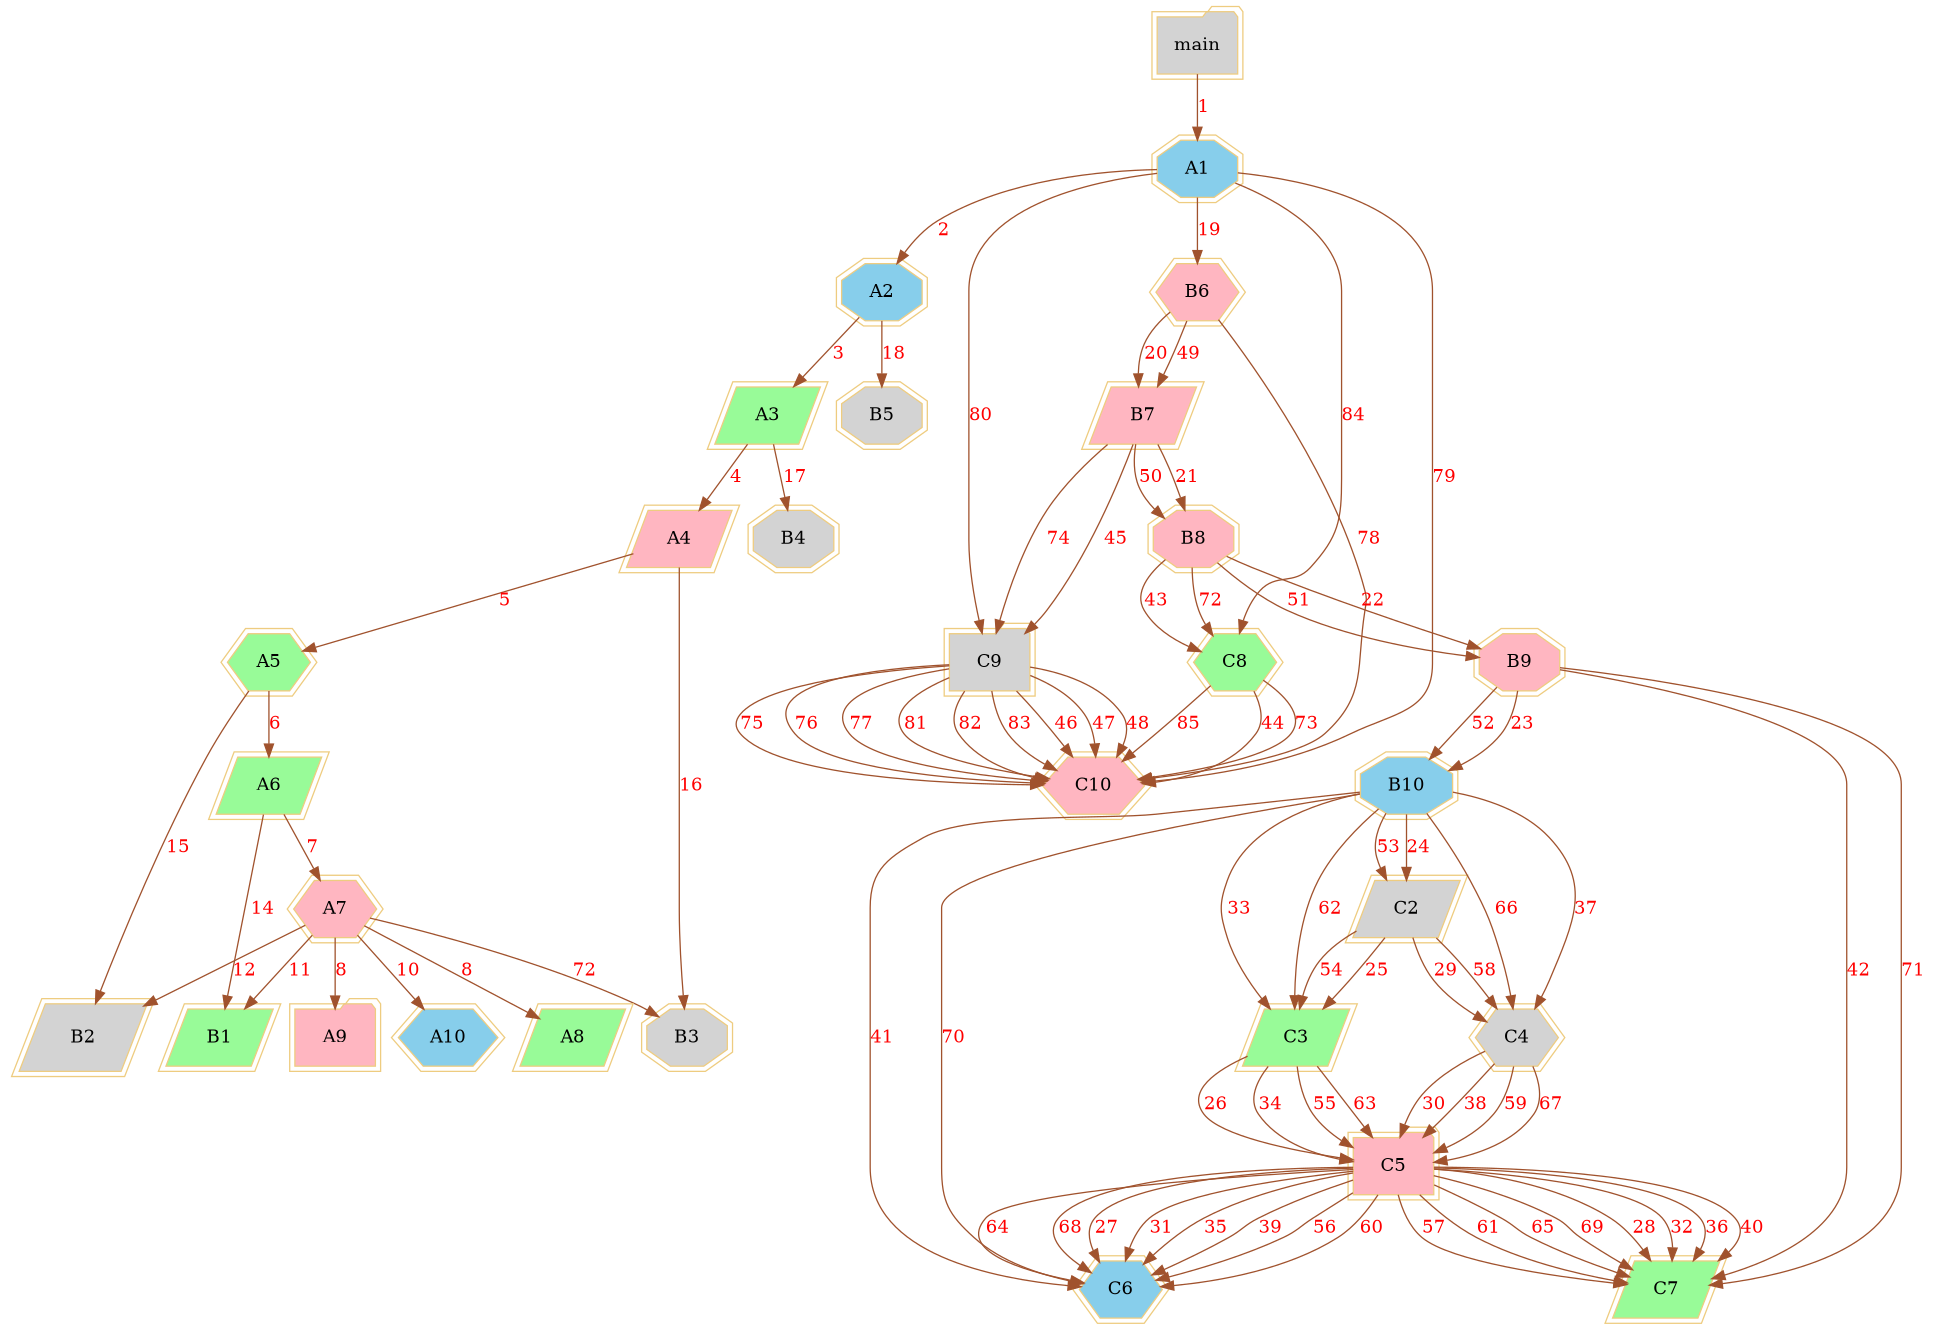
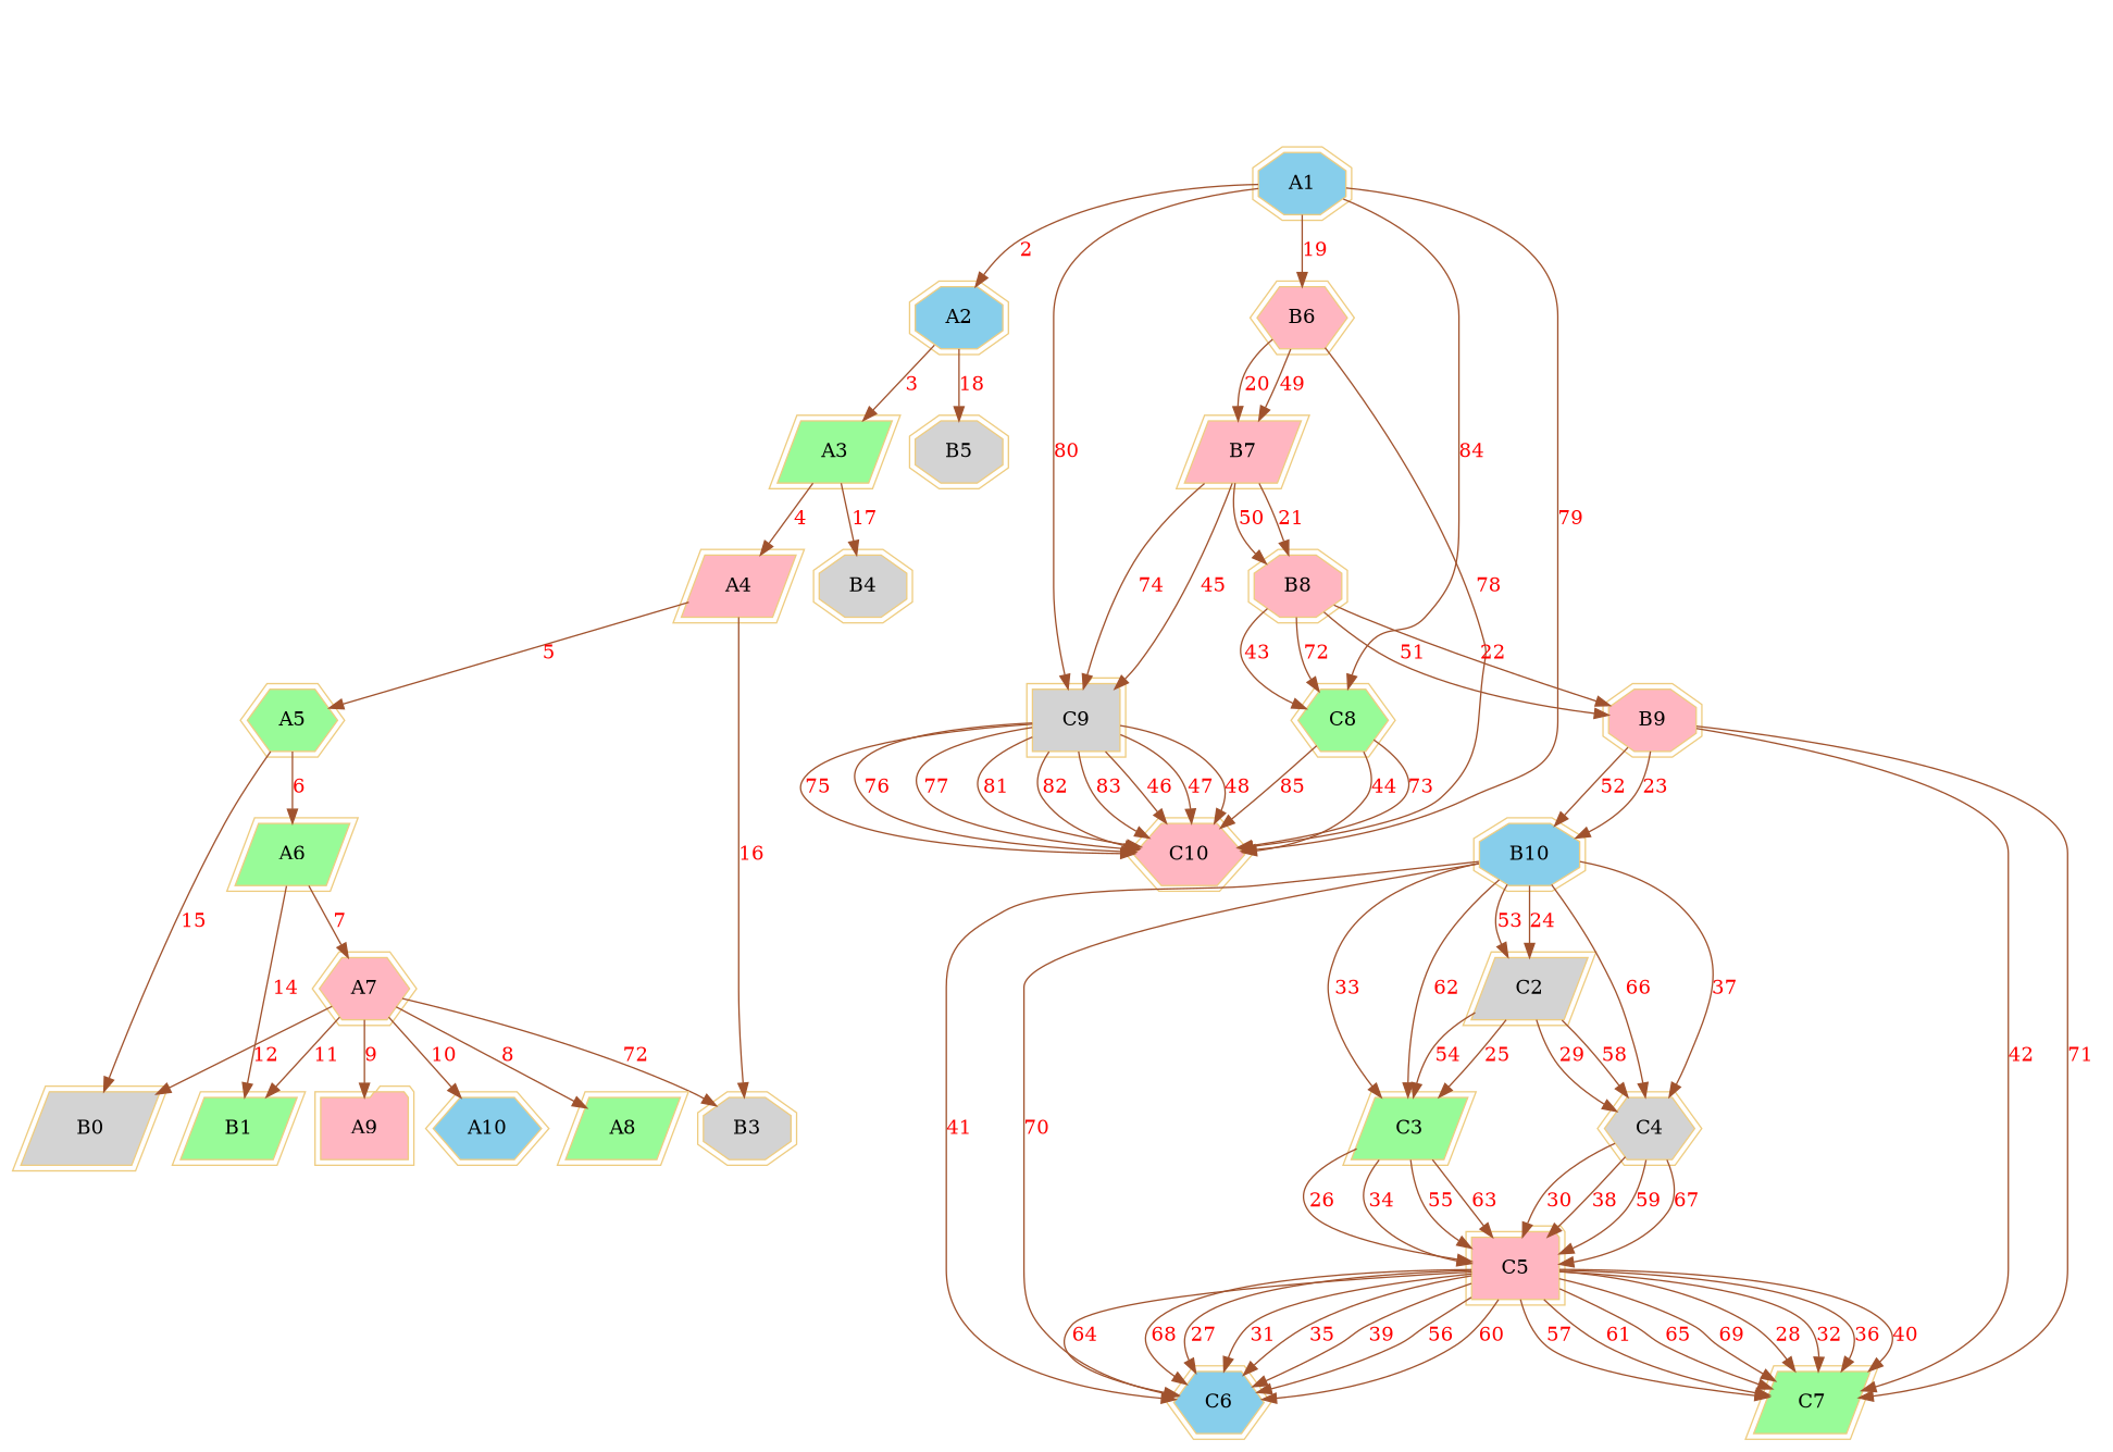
  digraph {
    node [color="#eecc80" fillcolor=lightpink peripheries=2 shape=parallelogram style=filled]
    edge [color=sienna fontcolor=red]
-   main [fillcolor=lightgrey shape=folder]
    A1 [fillcolor=skyblue shape=octagon]
    A2 [fillcolor=skyblue shape=octagon]
    B6 [shape=hexagon]
    C8 [fillcolor=palegreen shape=hexagon]
    C10 [shape=hexagon]
    C9 [fillcolor=lightgrey shape=folder]
    A3 [fillcolor=palegreen]
    B5 [fillcolor=lightgrey shape=octagon]
    B7
    A4
    B4 [fillcolor=lightgrey shape=octagon]
    A5 [fillcolor=palegreen shape=hexagon]
    B3 [fillcolor=lightgrey shape=octagon]
    A6 [fillcolor=palegreen]
-   B2 [fillcolor=lightgrey]
+   B2 [fillcolor=lightgrey label=B0]
    A7 [shape=hexagon]
    B1 [fillcolor=palegreen]
    A8 [fillcolor=palegreen]
    A9 [shape=folder]
    A10 [fillcolor=skyblue shape=hexagon]
    B8 [shape=octagon]
    B9 [shape=octagon]
    B10 [fillcolor=skyblue shape=octagon]
    C7 [fillcolor=palegreen]
    C2 [fillcolor=lightgrey]
    C3 [fillcolor=palegreen]
    C6 [fillcolor=skyblue shape=hexagon]
    C4 [fillcolor=lightgrey shape=hexagon]
    C5 [shape=folder]
-   main -> A1 [label=1]
    A1 -> A2 [label=2]
    A1 -> B6 [label=19]
    A1 -> C8 [label=84]
    A1 -> C10 [label=79]
    A1 -> C9 [label=80]
    A2 -> A3 [label=3]
    A2 -> B5 [label=18]
    B6 -> C10 [label=78]
    B6 -> B7 [label=20]
    B6 -> B7 [label=49]
    C8 -> C10 [label=44]
    C8 -> C10 [label=73]
    C8 -> C10 [label=85]
    C9 -> C10 [label=46]
    C9 -> C10 [label=47]
    C9 -> C10 [label=48]
    C9 -> C10 [label=75]
    C9 -> C10 [label=76]
    C9 -> C10 [label=77]
    C9 -> C10 [label=81]
    C9 -> C10 [label=82]
    C9 -> C10 [label=83]
    A3 -> A4 [label=4]
    A3 -> B4 [label=17]
    B7 -> C9 [label=45]
    B7 -> C9 [label=74]
    B7 -> B8 [label=21]
    B7 -> B8 [label=50]
    A4 -> A5 [label=5]
    A4 -> B3 [label=16]
    A5 -> A6 [label=6]
    A5 -> B2 [label=15]
    A6 -> A7 [label=7]
    A6 -> B1 [label=14]
    A7 -> B3 [label=72]
    A7 -> B2 [label=12]
    A7 -> B1 [label=11]
    A7 -> A8 [label=8]
-   A7 -> A9 [label=8]
+   A7 -> A9 [label=9]
    A7 -> A10 [label=10]
    B8 -> C8 [label=43]
    B8 -> C8 [label=72]
    B8 -> B9 [label=22]
    B8 -> B9 [label=51]
    B9 -> B10 [label=23]
    B9 -> B10 [label=52]
    B9 -> C7 [label=42]
    B9 -> C7 [label=71]
    B10 -> C2 [label=24]
    B10 -> C2 [label=53]
    B10 -> C3 [label=33]
    B10 -> C3 [label=62]
    B10 -> C6 [label=41]
    B10 -> C6 [label=70]
    B10 -> C4 [label=37]
    B10 -> C4 [label=66]
    C2 -> C3 [label=25]
    C2 -> C3 [label=54]
    C2 -> C4 [label=29]
    C2 -> C4 [label=58]
    C3 -> C5 [label=26]
    C3 -> C5 [label=34]
    C3 -> C5 [label=55]
    C3 -> C5 [label=63]
    C4 -> C5 [label=30]
    C4 -> C5 [label=38]
    C4 -> C5 [label=59]
    C4 -> C5 [label=67]
    C5 -> C7 [label=28]
    C5 -> C7 [label=32]
    C5 -> C7 [label=36]
    C5 -> C7 [label=40]
    C5 -> C7 [label=57]
    C5 -> C7 [label=61]
    C5 -> C7 [label=65]
    C5 -> C7 [label=69]
    C5 -> C6 [label=27]
    C5 -> C6 [label=31]
    C5 -> C6 [label=35]
    C5 -> C6 [label=39]
    C5 -> C6 [label=56]
    C5 -> C6 [label=60]
    C5 -> C6 [label=64]
    C5 -> C6 [label=68]
  }
